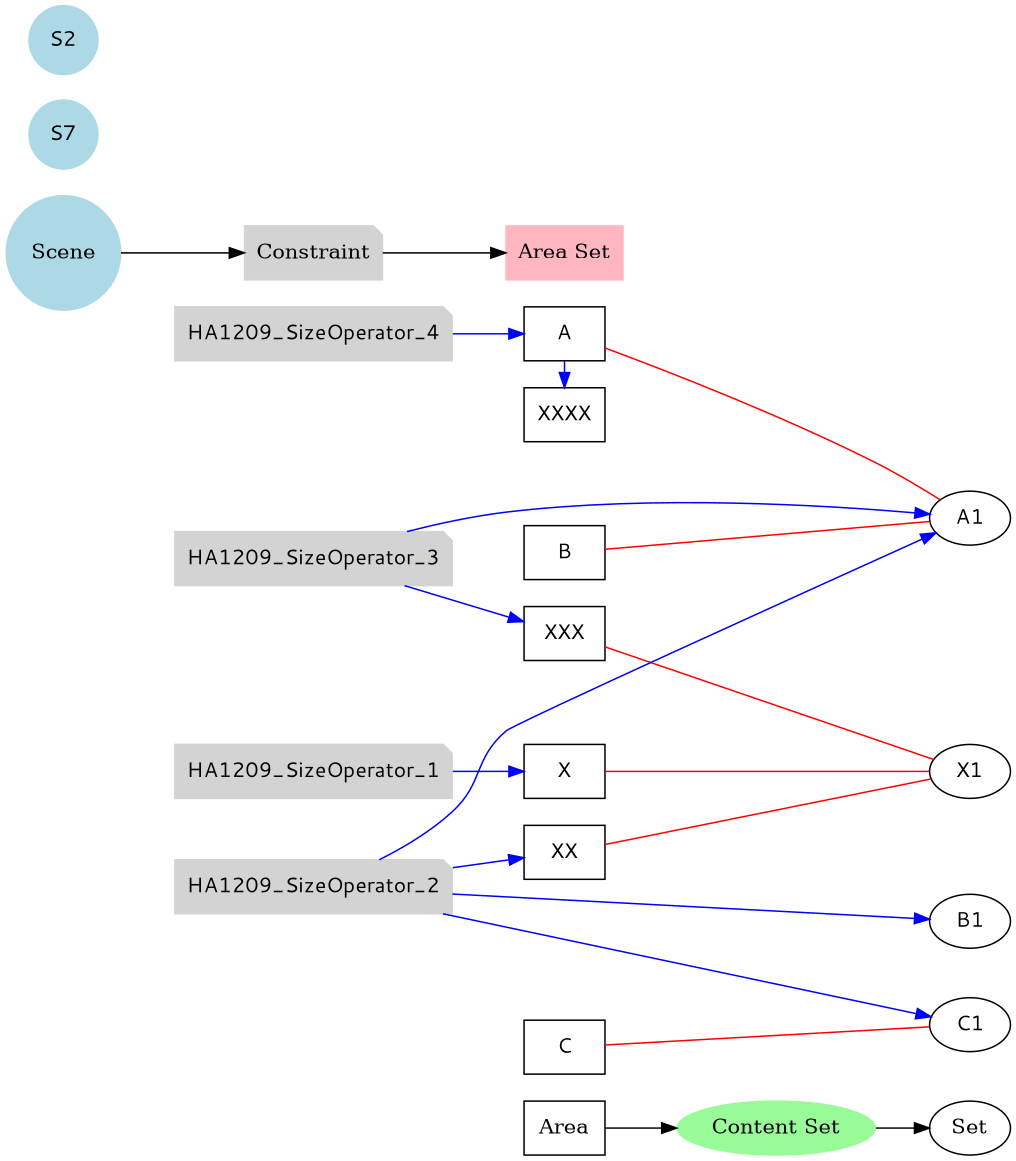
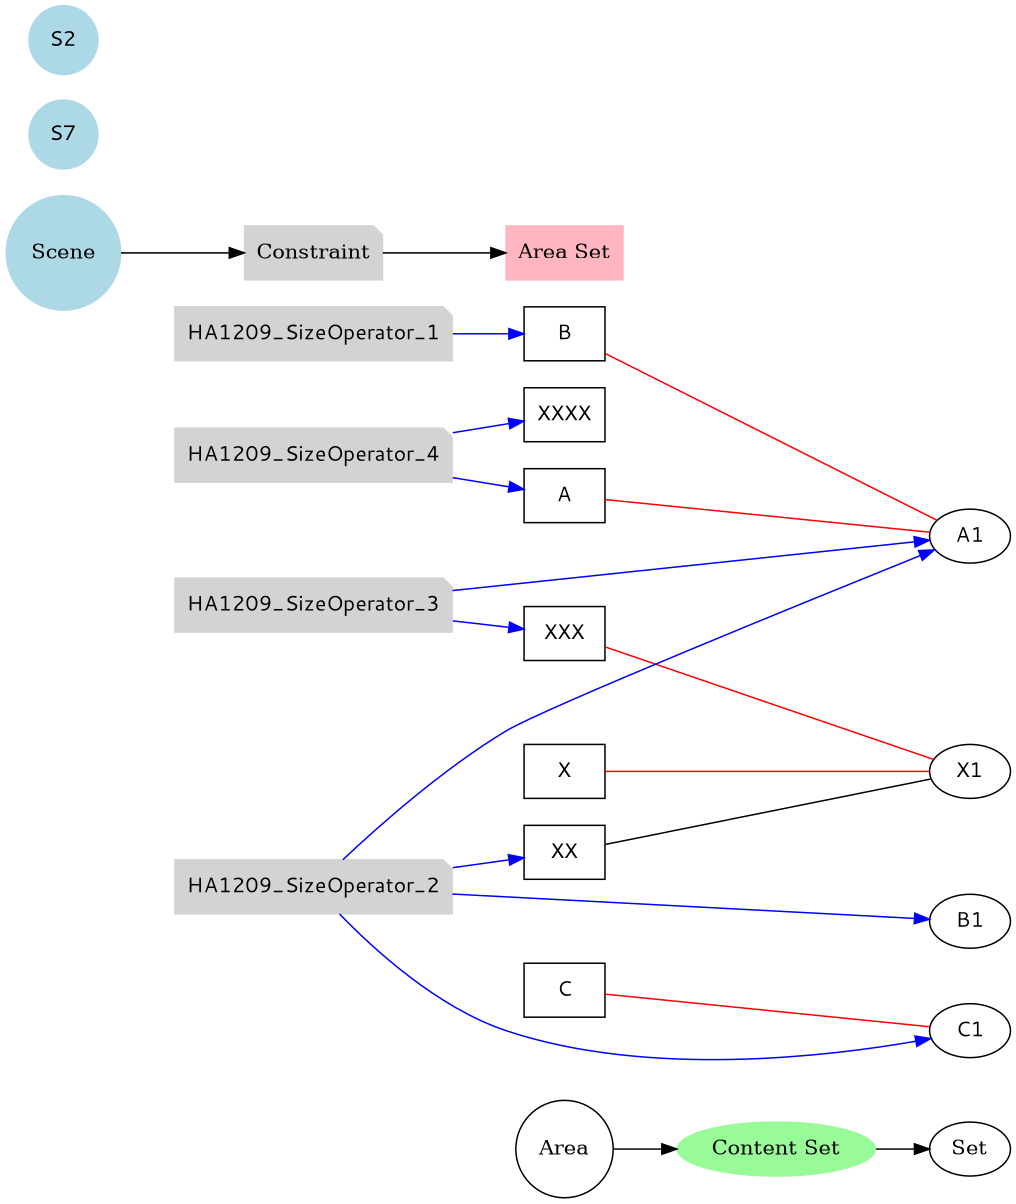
  digraph {
    clusterrank=global
    rankdir=LR
    node [shape=box fontname="Meiryo UI"]
    edge [color=blue]
-   Area [fontname=""]
+   Area [shape=circle fontname=""]
    n2 [label=A]
    n3 [label=B]
    n4 [label=C]
    n5 [label=X]
    n6 [label=XX]
    n7 [label=XXX]
    n8 [label=XXXX]
    n9 [label=Set shape=ellipse fontname=""]
    n10 [label=A1 shape=ellipse]
    n11 [label=B1 shape=ellipse]
    n12 [label=C1 shape=ellipse]
    n13 [label=X1 shape=ellipse]
    Constraint [color=lightgrey shape=note style=filled fontname=""]
    n15 [color=lightgrey label=HA1209_SizeOperator_1 shape=note style=filled]
    n16 [color=lightgrey label=HA1209_SizeOperator_2 shape=note style=filled]
    n17 [color=lightgrey label=HA1209_SizeOperator_3 shape=note style=filled]
    n18 [color=lightgrey label=HA1209_SizeOperator_4 shape=note style=filled]
    "Area Set" [color=lightpink style=filled fontname=""]
    "Content Set" [color=palegreen shape=ellipse style=filled fontname=""]
    Scene [color=lightblue shape=circle style=filled fontname=""]
    n22 [color=lightblue label=S7 shape=circle style=filled]
    n23 [color=lightblue label=S2 shape=circle style=filled]
    subgraph sub_1 {
      rank=same
      Area
      n2
      n3
      n4
      n5
      n6
      n7
      n8
    }
    subgraph sub_2 {
      rank=same
      n9
      n10
      n11
      n12
      n13
    }
    subgraph sub_3 {
      rank=same
      Constraint
      n15
      n16
      n17
      n18
    }
    subgraph sub_4 {
      rank=same
      Constraint
    }
    subgraph sub_5 {
      rank=same
      Constraint
    }
    subgraph sub_6 {
      "Area Set"
    }
    subgraph sub_7 {
      "Content Set"
    }
    subgraph sub_8 {
      rank=same
      Scene
      n22
      n23
    }
    Area -> "Content Set" [color=""]
    n2 -> n10 [color=red dir=none]
    n3 -> n10 [color=red dir=none]
    n4 -> n12 [color=red dir=none]
    n5 -> n13 [color=red dir=none]
-   n6 -> n13 [color=red dir=none]
+   n6 -> n13 [color=black dir=none]
    n7 -> n13 [color=red dir=none]
    Constraint -> "Area Set" [color=""]
-   n15 -> n5
+   n15 -> n3
    n16 -> n6
    n16 -> n10
    n16 -> n11
    n16 -> n12
    n17 -> n7
    n17 -> n10
    n18 -> n2
-   n2 -> n8
+   n18 -> n8
    "Content Set" -> n9 [color=""]
    Scene -> Constraint [color=""]
  }
